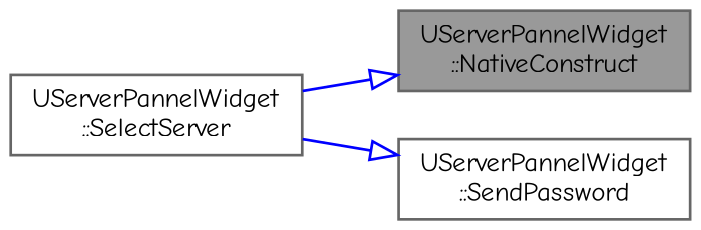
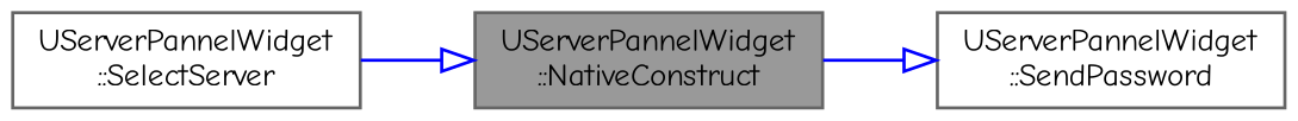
  digraph {
    fontname="Comic Neue"
    rankdir=LR
    node [color=grey40 fillcolor=white fontname="Comic Neue" fontsize=10 shape=box style=filled]
    edge [arrowhead=onormal color=blue fontname="Comic Neue" fontsize=10 labelfontname=Helvetica labelfontsize=10 style=solid]
    n1 [color=gray40 fillcolor=grey60 fontcolor=black height=0.2 label="UServerPannelWidget\l::NativeConstruct" width=0.4]
    n2 [height=0.2 label="UServerPannelWidget\l::SelectServer" width=0.4]
    n3 [height=0.2 label="UServerPannelWidget\l::SendPassword" width=0.4]
    n2 -> n1
-   n2 -> n3
+   n1 -> n3
  }
